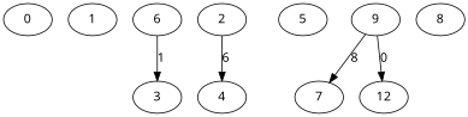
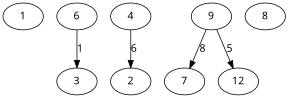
  digraph {
    fontname="Noto Sans"
    node [fontname="Noto Sans"]
    edge [fontname="Noto Sans"]
-   0
    1
    6
    3
    4
    2
-   5
    9
    7
    n10 [label=12]
    8
    6 -> 3 [label=1]
-   2 -> 4 [label=6]
+   4 -> 2 [label=6]
    9 -> 7 [label=8]
-   9 -> n10 [label=0]
+   9 -> n10 [label=5]
  }
